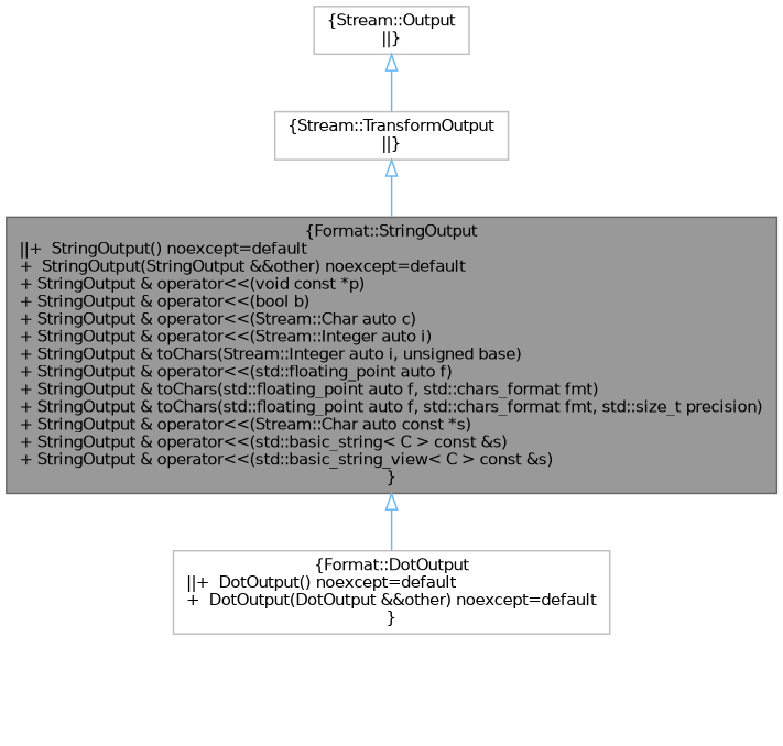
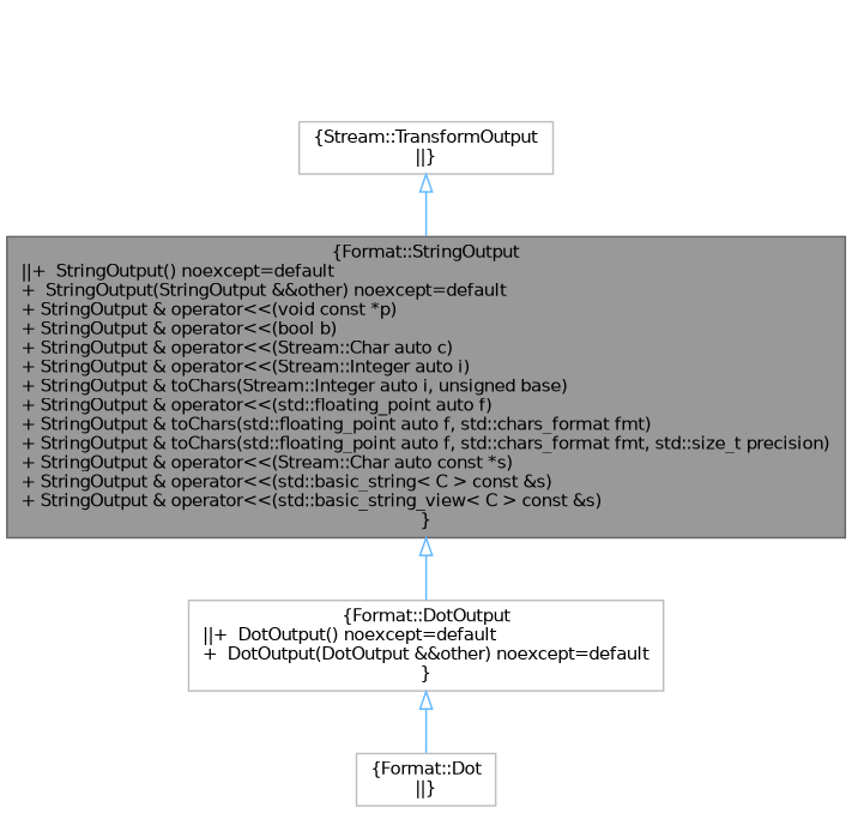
  digraph {
    node [color=grey75 fillcolor=white fontname=Helvetica fontsize=10 shape=box style=filled]
    edge [arrowtail=onormal color=steelblue1 dir=back fontname=Helvetica fontsize=10 labelfontname=Helvetica labelfontsize=10 style=solid]
    n1 [color=gray40 fillcolor=grey60 fontcolor=black height=0.2 label="{Format::StringOutput\n||+  StringOutput() noexcept=default\l+  StringOutput(StringOutput &&other) noexcept=default\l+ StringOutput & operator\<\<(void const *p)\l+ StringOutput & operator\<\<(bool b)\l+ StringOutput & operator\<\<(Stream::Char auto c)\l+ StringOutput & operator\<\<(Stream::Integer auto i)\l+ StringOutput & toChars(Stream::Integer auto i, unsigned base)\l+ StringOutput & operator\<\<(std::floating_point auto f)\l+ StringOutput & toChars(std::floating_point auto f, std::chars_format fmt)\l+ StringOutput & toChars(std::floating_point auto f, std::chars_format fmt, std::size_t precision)\l+ StringOutput & operator\<\<(Stream::Char auto const *s)\l+ StringOutput & operator\<\<(std::basic_string\< C \> const &s)\l+ StringOutput & operator\<\<(std::basic_string_view\< C \> const &s)\l}" width=0.4]
    n2 [height=0.2 label="{Format::DotOutput\n||+  DotOutput() noexcept=default\l+  DotOutput(DotOutput &&other) noexcept=default\l}" width=0.4]
+   n3 [height=0.2 label="{Format::Dot\n||}" width=0.4]
    n4 [height=0.2 label="{Stream::TransformOutput\n||}" width=0.4]
-   n5 [height=0.2 label="{Stream::Output\n||}" width=0.4]
    n1 -> n2
+   n2 -> n3
    n4 -> n1
-   n5 -> n4
  }
